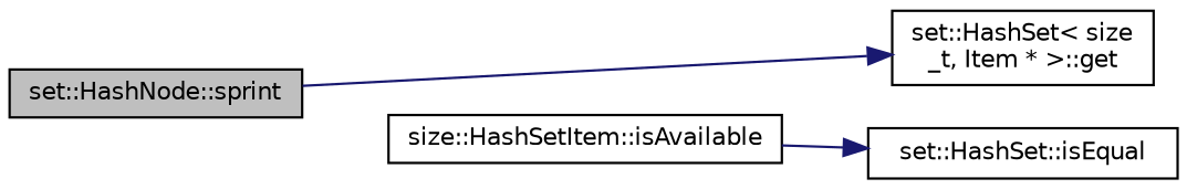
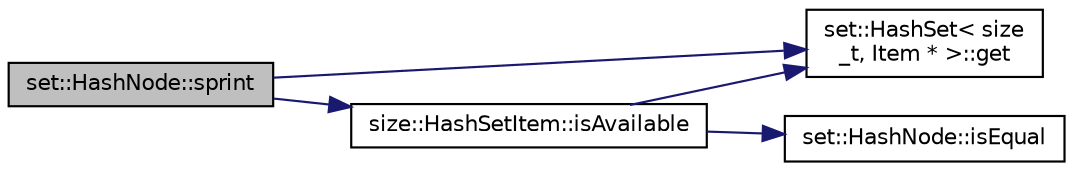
  digraph {
    rankdir=LR
    node [color=black fillcolor=white fontname=Helvetica fontsize=10 shape=record style=filled]
    edge [color=midnightblue fontname=Helvetica fontsize=10 labelfontname=Helvetica labelfontsize=10 style=solid]
    n1 [fillcolor=grey75 fontcolor=black height=0.2 label="set::HashNode::sprint" width=0.4]
    n2 [height=0.2 label="size::HashSetItem::isAvailable" width=0.4]
    n3 [height=0.2 label="set::HashSet\< size\l_t, Item * \>::get" width=0.4]
-   n4 [height=0.2 label="set::HashSet::isEqual" width=0.4]
+   n4 [height=0.2 label="set::HashNode::isEqual" width=0.4]
+   n1 -> n2
    n1 -> n3
+   n2 -> n3
    n2 -> n4
  }
